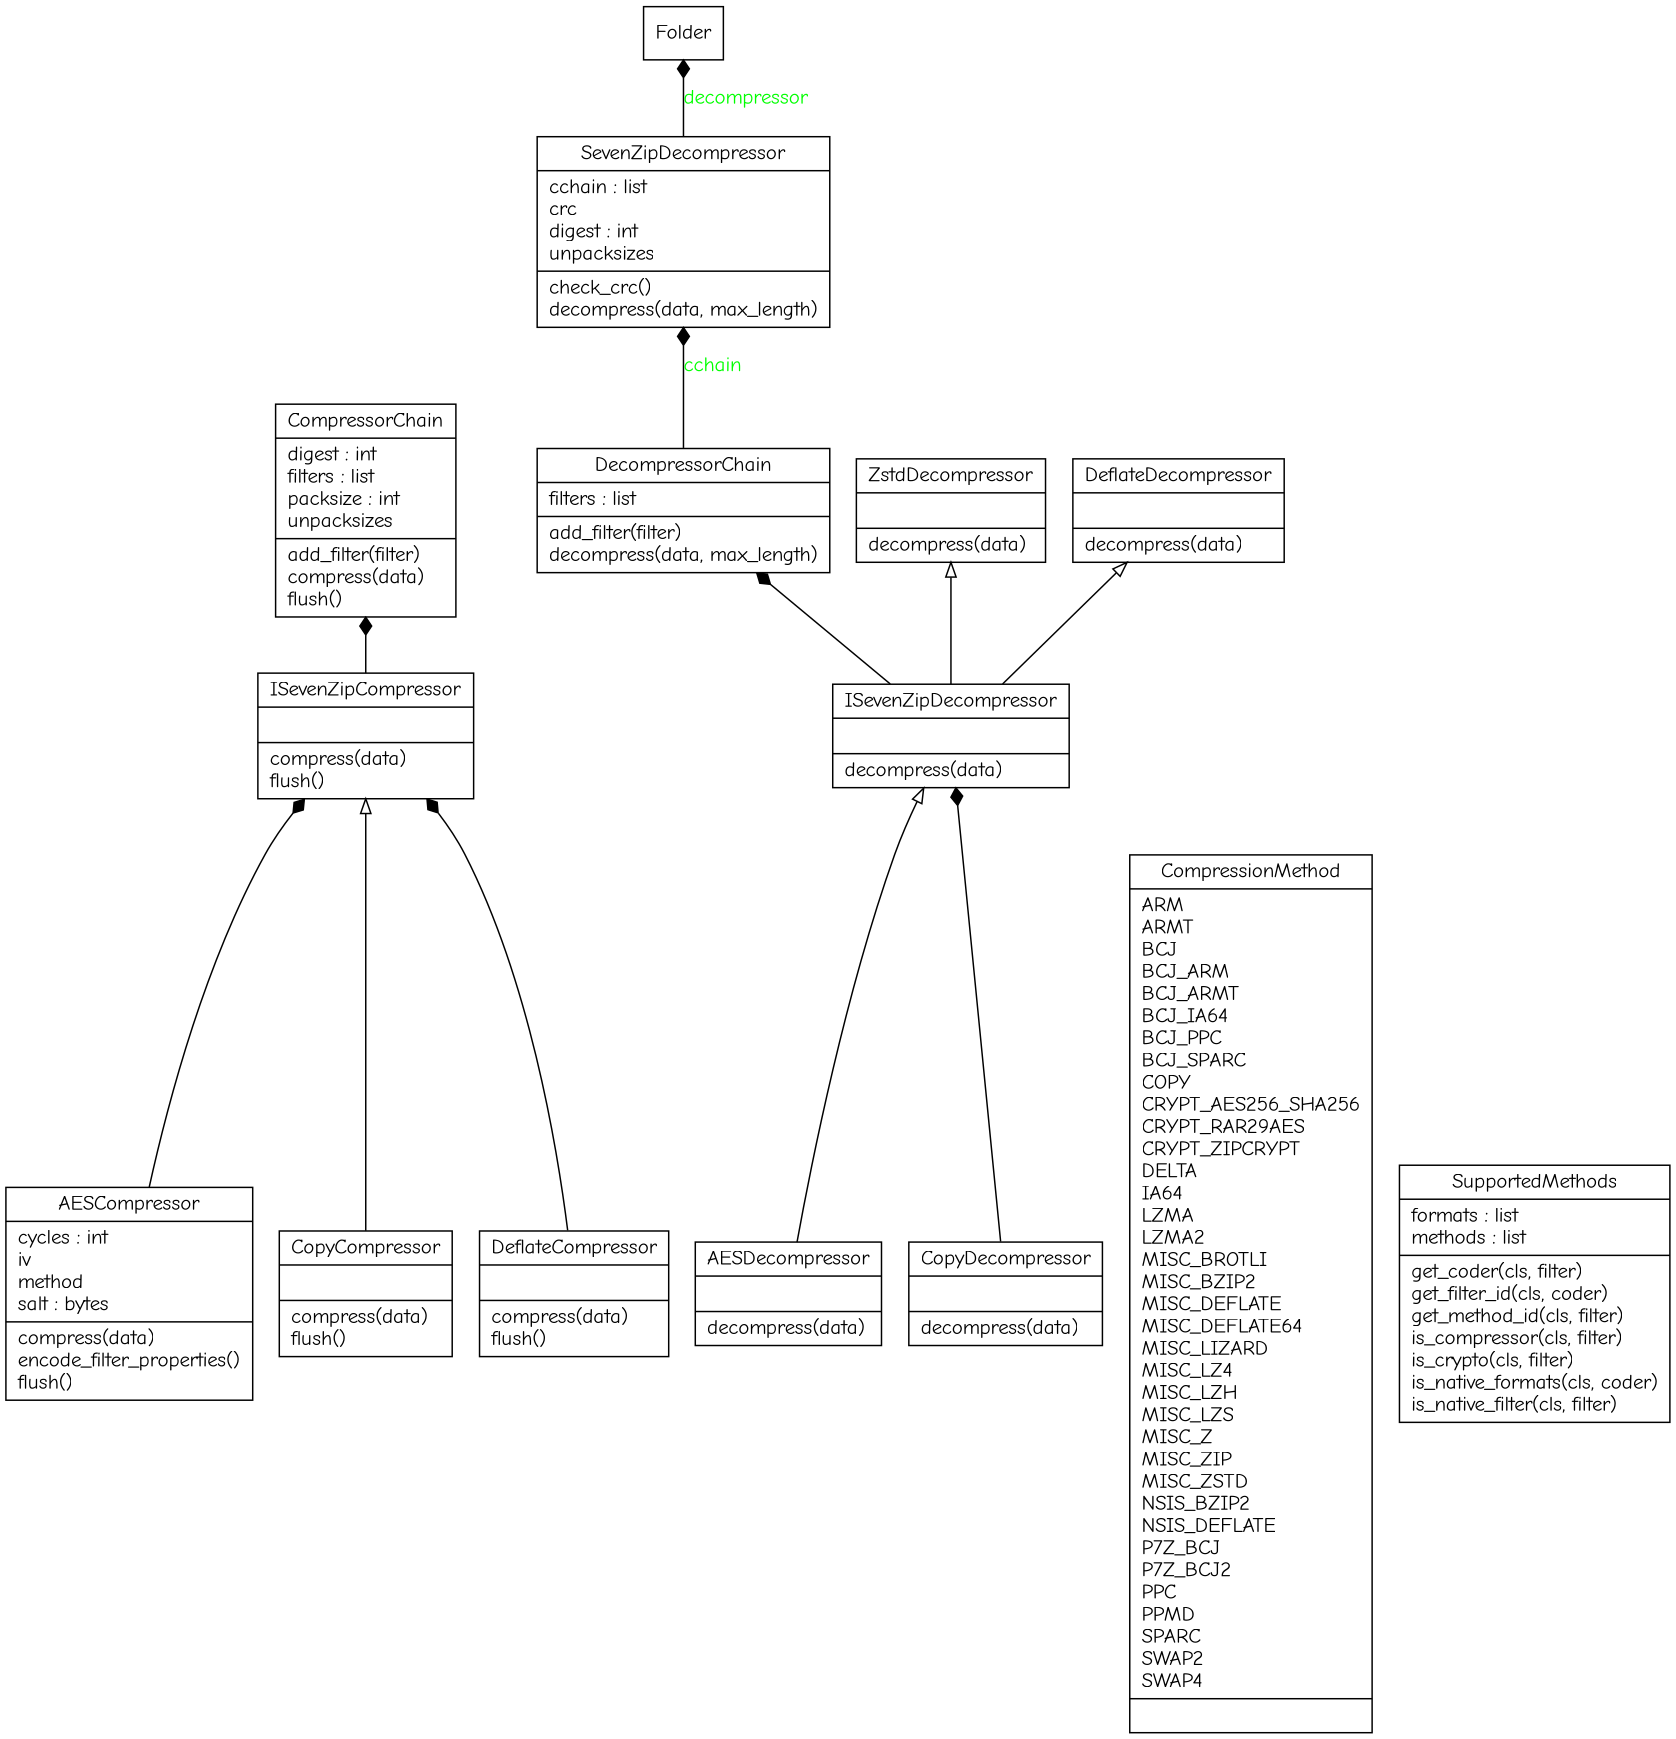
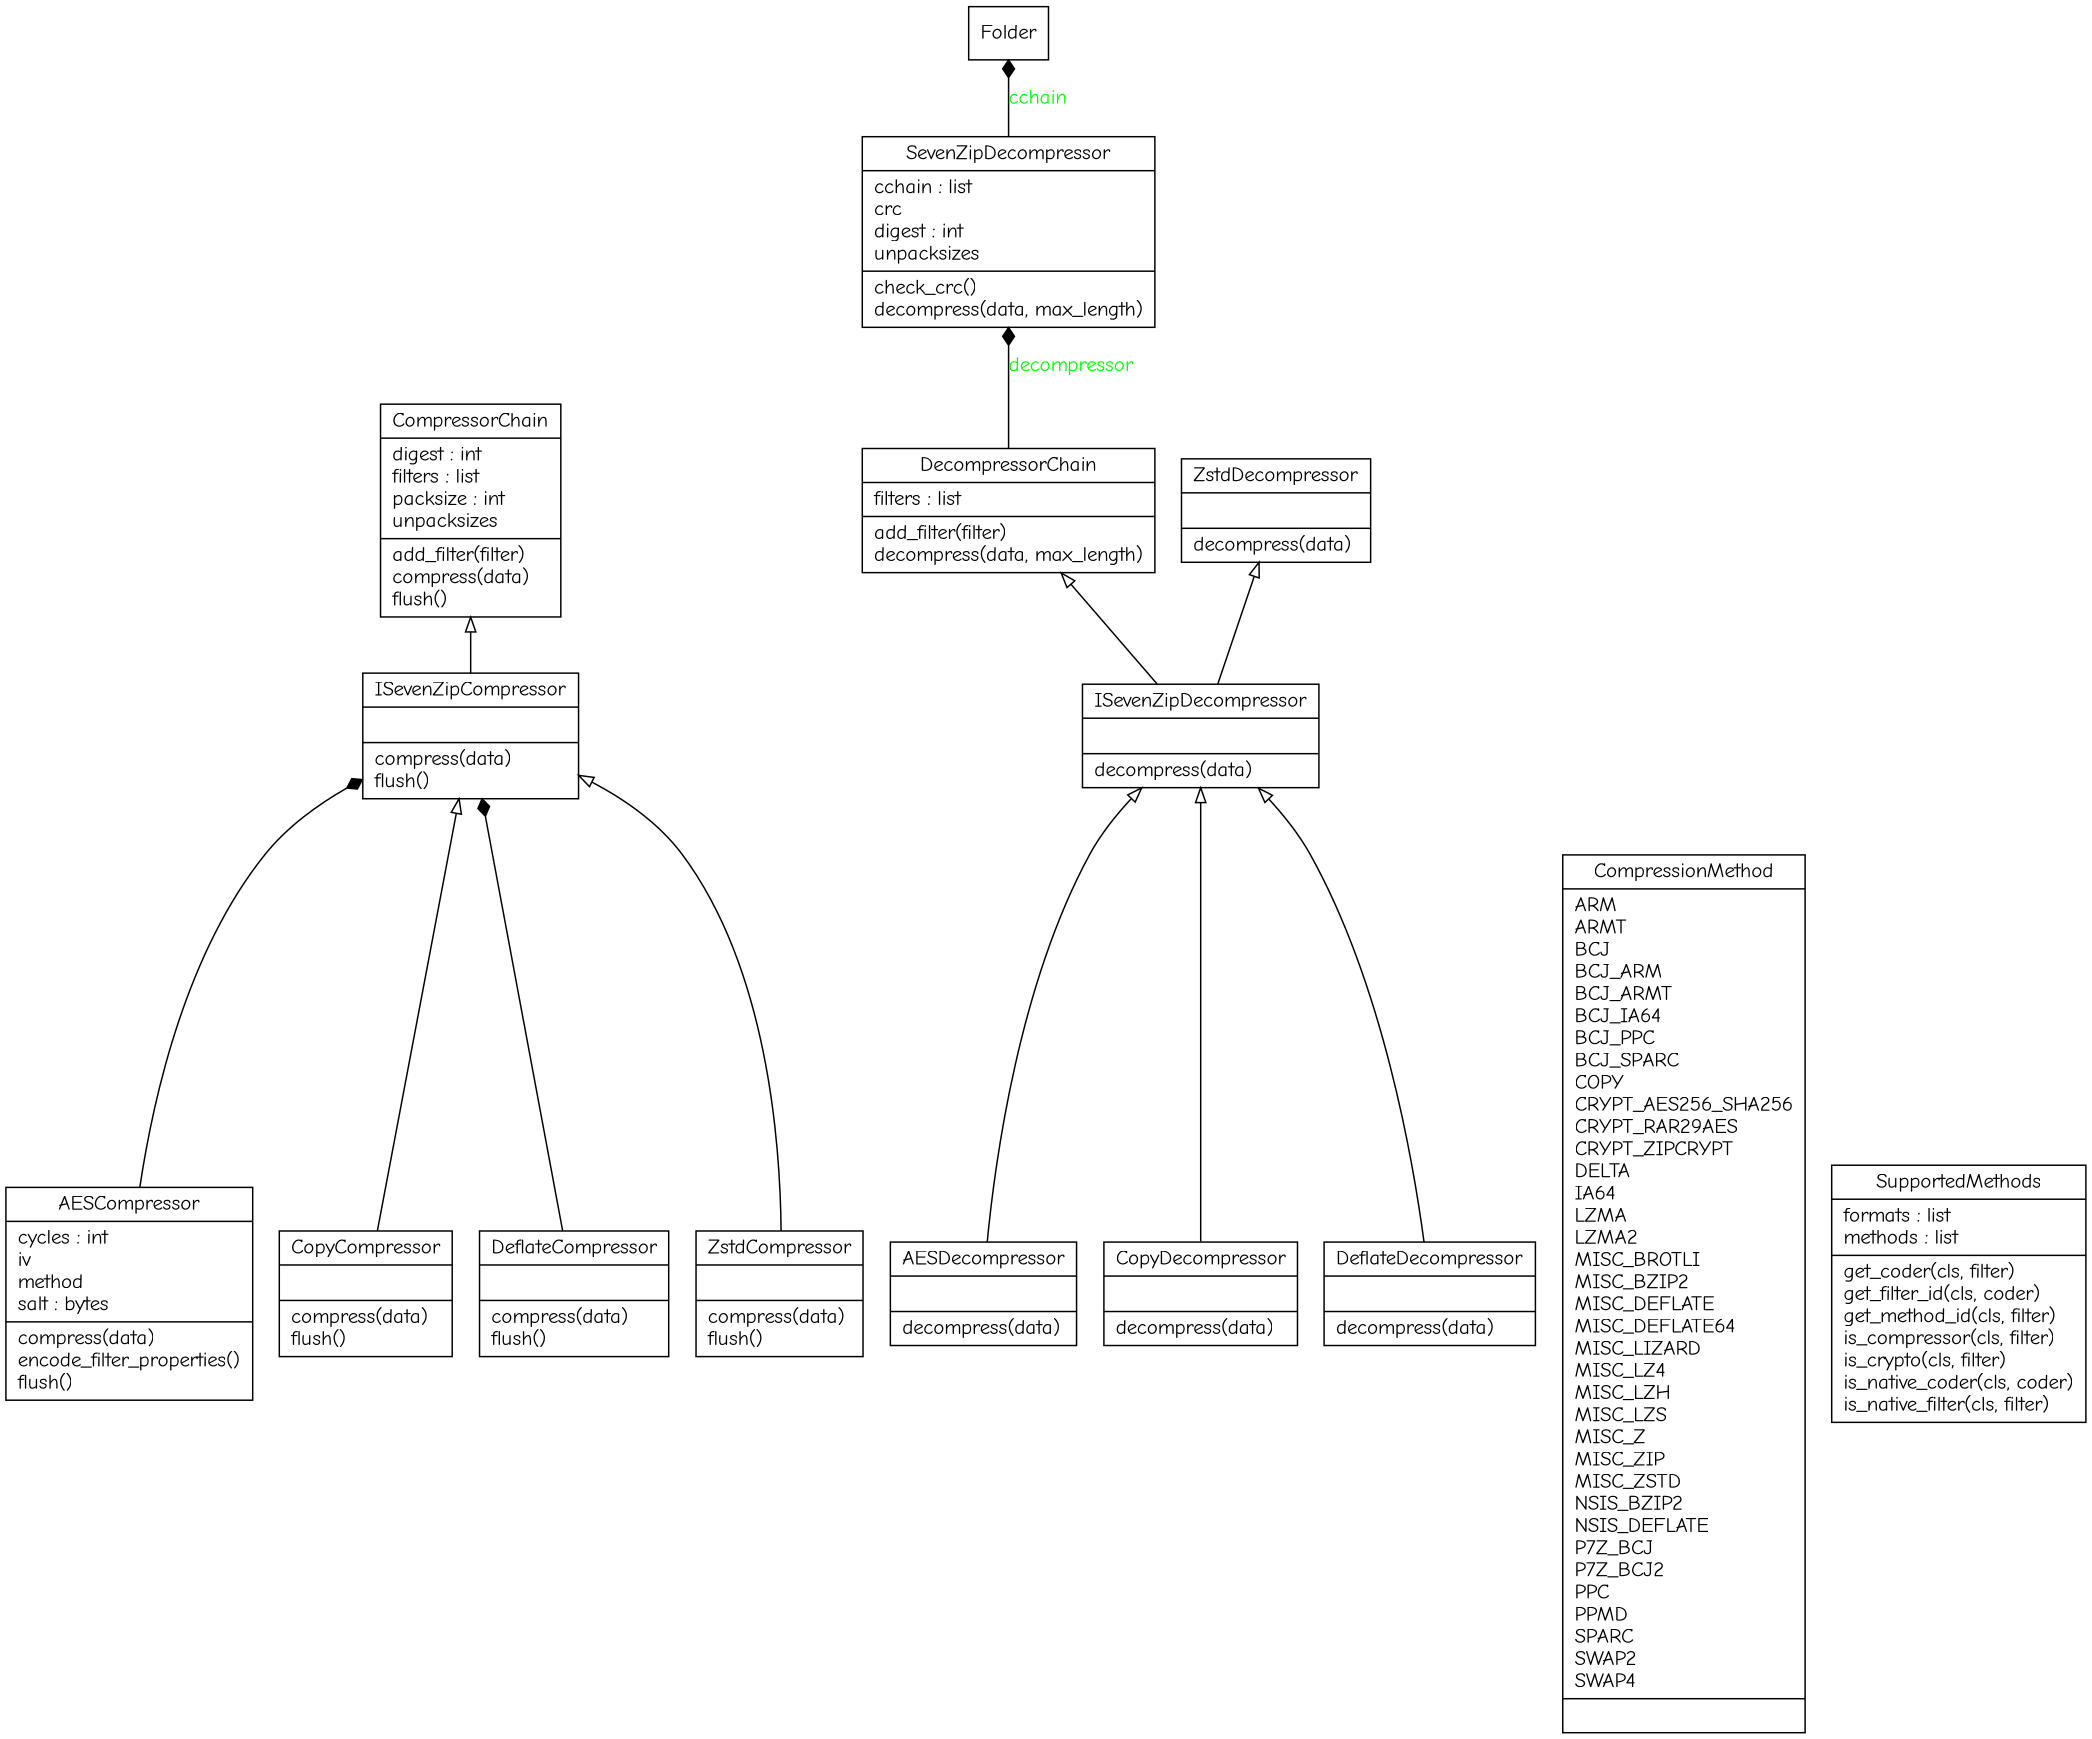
  digraph {
    fontname="Comic Neue"
    rankdir=BT
    node [fontname="Comic Neue" shape=record]
    edge [arrowhead=empty arrowtail=none fontname="Comic Neue"]
    n1 [label="{AESCompressor|cycles : int\liv\lmethod\lsalt : bytes\l|compress(data)\lencode_filter_properties()\lflush()\l}"]
    n2 [label="{ISevenZipCompressor|\l|compress(data)\lflush()\l}"]
    n3 [label="{CompressorChain|digest : int\lfilters : list\lpacksize : int\lunpacksizes\l|add_filter(filter)\lcompress(data)\lflush()\l}"]
    n4 [label="{AESDecompressor|\l|decompress(data)\l}"]
    n5 [label="{ISevenZipDecompressor|\l|decompress(data)\l}"]
    n6 [label="{DecompressorChain|filters : list\l|add_filter(filter)\ldecompress(data, max_length)\l}"]
    n7 [label="{ZstdDecompressor|\l|decompress(data)\l}"]
    n8 [label="{CompressionMethod|ARM\lARMT\lBCJ\lBCJ_ARM\lBCJ_ARMT\lBCJ_IA64\lBCJ_PPC\lBCJ_SPARC\lCOPY\lCRYPT_AES256_SHA256\lCRYPT_RAR29AES\lCRYPT_ZIPCRYPT\lDELTA\lIA64\lLZMA\lLZMA2\lMISC_BROTLI\lMISC_BZIP2\lMISC_DEFLATE\lMISC_DEFLATE64\lMISC_LIZARD\lMISC_LZ4\lMISC_LZH\lMISC_LZS\lMISC_Z\lMISC_ZIP\lMISC_ZSTD\lNSIS_BZIP2\lNSIS_DEFLATE\lP7Z_BCJ\lP7Z_BCJ2\lPPC\lPPMD\lSPARC\lSWAP2\lSWAP4\l|}"]
    n9 [label="{CopyCompressor|\l|compress(data)\lflush()\l}"]
    n10 [label="{CopyDecompressor|\l|decompress(data)\l}"]
    n11 [label="{SevenZipDecompressor|cchain : list\lcrc\ldigest : int\lunpacksizes\l|check_crc()\ldecompress(data, max_length)\l}"]
    n12 [label="{Folder}"]
    n13 [label="{DeflateCompressor|\l|compress(data)\lflush()\l}"]
    n14 [label="{DeflateDecompressor|\l|decompress(data)\l}"]
-   n15 [label="{SupportedMethods|formats : list\lmethods : list\l|get_coder(cls, filter)\lget_filter_id(cls, coder)\lget_method_id(cls, filter)\lis_compressor(cls, filter)\lis_crypto(cls, filter)\lis_native_formats(cls, coder)\lis_native_filter(cls, filter)\l}"]
+   n15 [label="{SupportedMethods|formats : list\lmethods : list\l|get_coder(cls, filter)\lget_filter_id(cls, coder)\lget_method_id(cls, filter)\lis_compressor(cls, filter)\lis_crypto(cls, filter)\lis_native_coder(cls, coder)\lis_native_filter(cls, filter)\l}"]
+   n16 [label="{ZstdCompressor|\l|compress(data)\lflush()\l}"]
    n1 -> n2 [arrowhead=diamond]
-   n2 -> n3 [arrowhead=diamond]
+   n2 -> n3
    n4 -> n5
-   n5 -> n6 [arrowhead=diamond]
+   n5 -> n6
    n5 -> n7
-   n6 -> n11 [arrowhead=diamond fontcolor=green label=cchain style=solid]
+   n6 -> n11 [arrowhead=diamond fontcolor=green label=decompressor style=solid]
    n9 -> n2
-   n10 -> n5 [arrowhead=diamond]
-   n11 -> n12 [arrowhead=diamond fontcolor=green label=decompressor style=solid]
+   n10 -> n5
+   n11 -> n12 [arrowhead=diamond fontcolor=green label=cchain style=solid]
    n13 -> n2 [arrowhead=diamond]
-   n5 -> n14
+   n14 -> n5
+   n16 -> n2
  }
